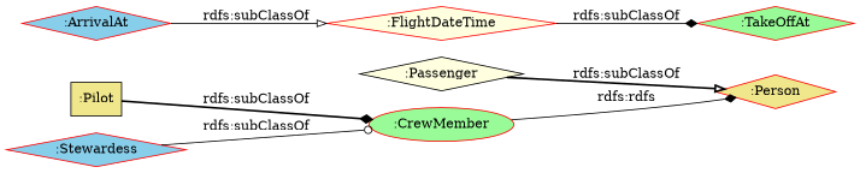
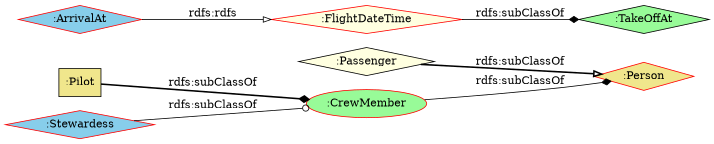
  digraph {
    rankdir=LR
    node [color=red fillcolor=palegreen shape=diamond style=filled]
    edge [arrowhead=diamond style=solid]
    ":CrewMember" [shape=ellipse]
    ":Person" [fillcolor=khaki]
    ":Passenger" [color=black fillcolor=lightyellow]
    ":FlightDateTime" [fillcolor=lightyellow]
-   ":TakeOffAt"
+   ":TakeOffAt" [color=black]
    ":Pilot" [color=black fillcolor=khaki shape=box]
    ":ArrivalAt" [fillcolor=skyblue]
    ":Stewardess" [fillcolor=skyblue]
-   ":CrewMember" -> ":Person" [label="rdfs:rdfs"]
+   ":CrewMember" -> ":Person" [label="rdfs:subClassOf"]
    ":Passenger" -> ":Person" [arrowhead=onormal label="rdfs:subClassOf" style=bold]
    ":FlightDateTime" -> ":TakeOffAt" [label="rdfs:subClassOf"]
    ":Pilot" -> ":CrewMember" [label="rdfs:subClassOf" style=bold]
-   ":ArrivalAt" -> ":FlightDateTime" [arrowhead=onormal label="rdfs:subClassOf"]
+   ":ArrivalAt" -> ":FlightDateTime" [arrowhead=onormal label="rdfs:rdfs"]
    ":Stewardess" -> ":CrewMember" [arrowhead=odot label="rdfs:subClassOf"]
  }
